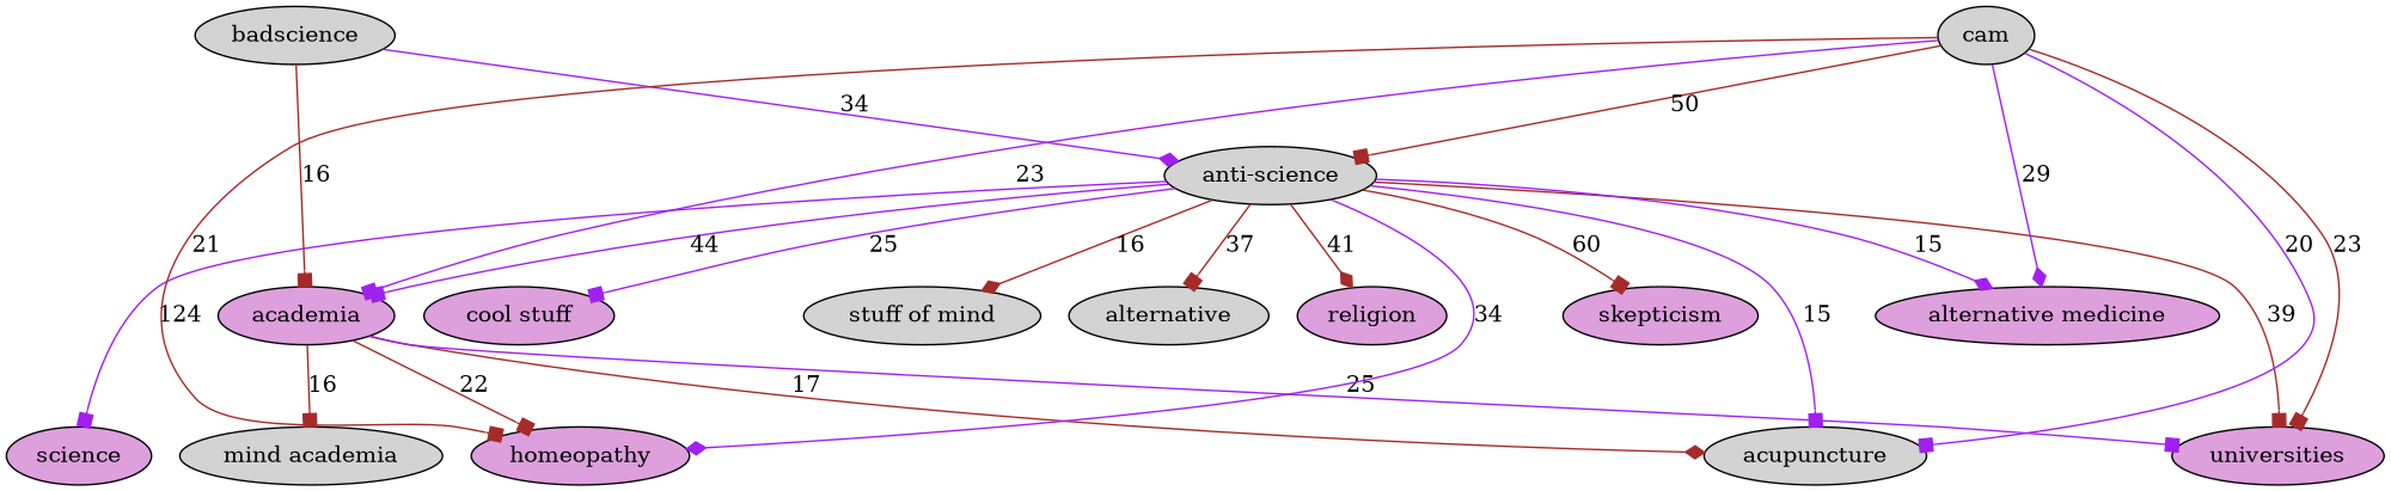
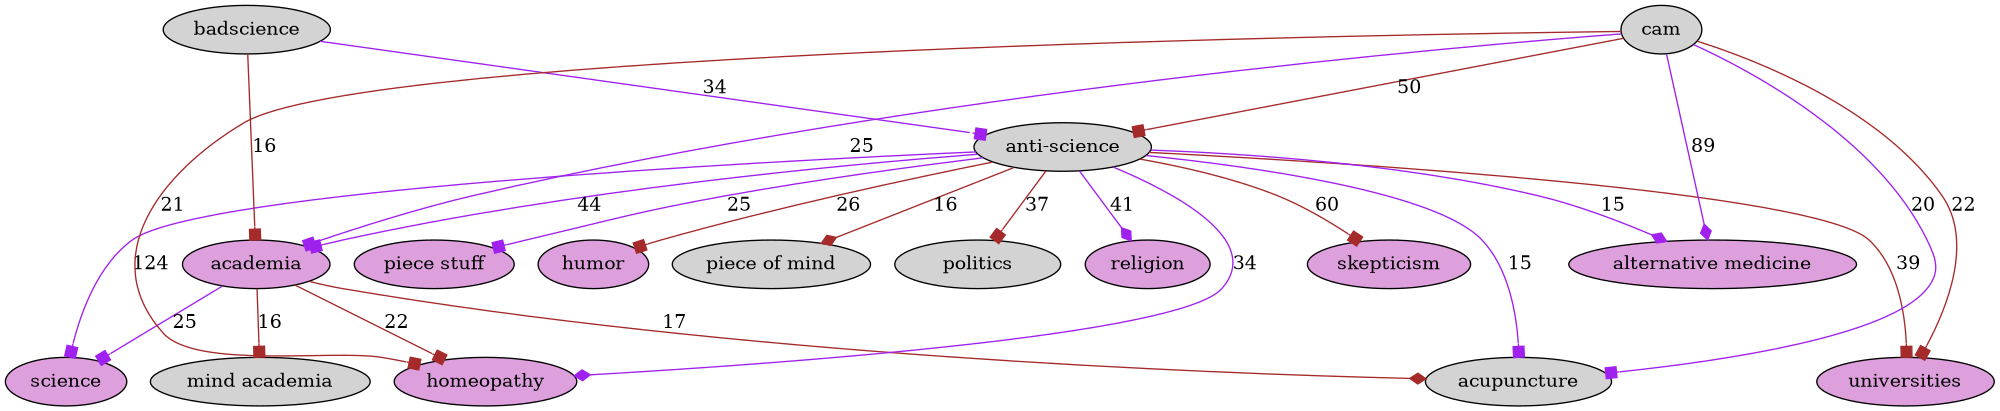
  digraph {
    rank=source
    node [fillcolor=plum style=filled]
    edge [arrowhead=box color=brown]
    n1 [label=academia]
    n2 [fillcolor=lightgrey label=acupuncture]
    n3 [label=homeopathy]
    n4 [fillcolor=lightgrey label="mind academia"]
    n5 [label=universities]
    n6 [label="alternative medicine"]
    n7 [fillcolor=lightgrey label="anti-science"]
-   n8 [label="cool stuff"]
-   n10 [fillcolor=lightgrey label="stuff of mind"]
-   n11 [fillcolor=lightgrey label=alternative]
+   n8 [label="piece stuff"]
+   n9 [label=humor]
+   n10 [fillcolor=lightgrey label="piece of mind"]
+   n11 [fillcolor=lightgrey label=politics]
    n12 [label=religion]
    n13 [label=science]
    n14 [label=skepticism]
    n15 [fillcolor=lightgrey label=badscience]
    n16 [fillcolor=lightgrey label=cam]
    n1 -> n2 [arrowhead=diamond label=17]
    n1 -> n3 [label=22]
    n1 -> n4 [label=16]
-   n1 -> n5 [color=purple label=25]
+   n1 -> n13 [color=purple label=25]
    n7 -> n1 [color=purple label=44]
    n7 -> n2 [color=purple label=15]
    n7 -> n3 [arrowhead=diamond color=purple label=34]
    n7 -> n5 [label=39]
    n7 -> n6 [arrowhead=diamond color=purple label=15]
    n7 -> n8 [color=purple label=25]
+   n7 -> n9 [label=26]
    n7 -> n10 [arrowhead=diamond label=16]
    n7 -> n11 [label=37]
-   n7 -> n12 [arrowhead=diamond label=41]
+   n7 -> n12 [arrowhead=diamond color=purple label=41]
    n7 -> n13 [color=purple label=124]
    n7 -> n14 [label=60]
    n15 -> n1 [label=16]
-   n15 -> n7 [arrowhead=diamond color=purple label=34]
-   n16 -> n1 [color=purple label=23]
+   n15 -> n7 [color=purple label=34]
+   n16 -> n1 [color=purple label=25]
    n16 -> n2 [color=purple label=20]
    n16 -> n3 [label=21]
-   n16 -> n5 [label=23]
-   n16 -> n6 [arrowhead=diamond color=purple label=29]
+   n16 -> n5 [label=22]
+   n16 -> n6 [arrowhead=diamond color=purple label=89]
    n16 -> n7 [label=50]
  }
